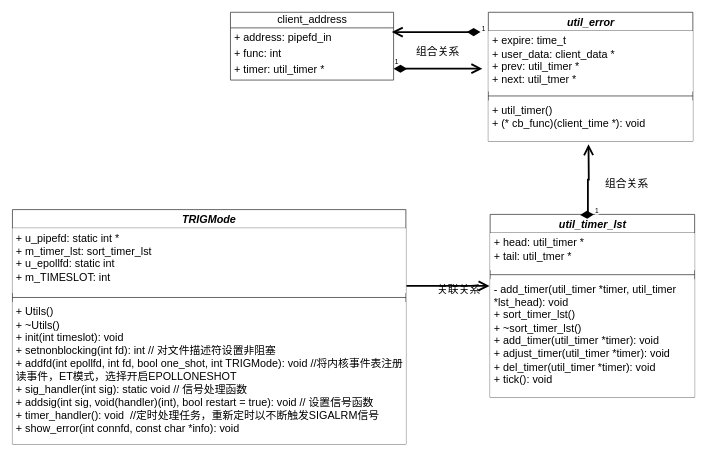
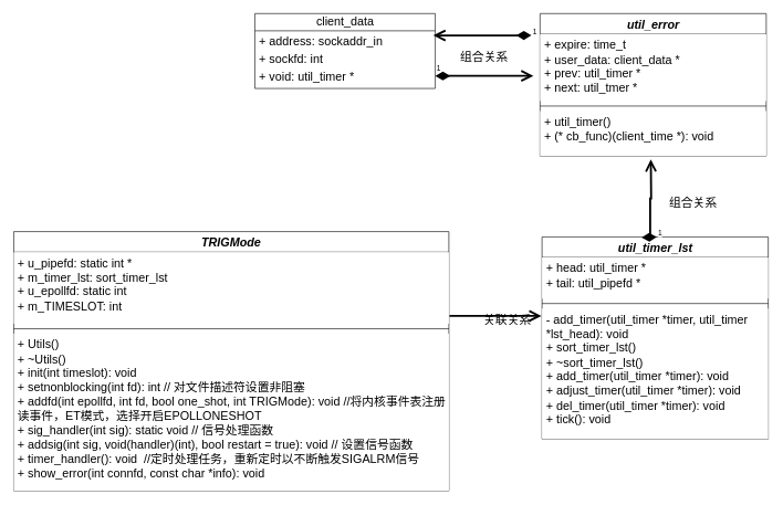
  <mxCell id="0" />
  <mxCell id="1" parent="0" />
- <mxCell id="2" value="&lt;font style=&quot;font-size: 18px;&quot;&gt;client_address&lt;/font&gt;" style="swimlane;fontStyle=0;childLayout=stackLayout;horizontal=1;startSize=26;fillColor=default;horizontalStack=0;resizeParent=1;resizeParentMax=0;resizeLast=0;collapsible=1;marginBottom=0;whiteSpace=wrap;html=1;" parent="1" vertex="1"><mxGeometry x="383.5" y="20" width="272" height="113" as="geometry" /></mxCell>
- <mxCell id="3" value="&lt;font style=&quot;font-size: 18px;&quot;&gt;+ address: pipefd_in&lt;/font&gt;" style="text;strokeColor=none;fillColor=none;align=left;verticalAlign=top;spacingLeft=4;spacingRight=4;overflow=hidden;rotatable=0;points=[[0,0.5],[1,0.5]];portConstraint=eastwest;whiteSpace=wrap;html=1;" parent="2" vertex="1"><mxGeometry y="26" width="272" height="26" as="geometry" /></mxCell>
- <mxCell id="4" value="&lt;font style=&quot;font-size: 18px;&quot;&gt;+ func: int&lt;/font&gt;" style="text;strokeColor=none;fillColor=none;align=left;verticalAlign=top;spacingLeft=4;spacingRight=4;overflow=hidden;rotatable=0;points=[[0,0.5],[1,0.5]];portConstraint=eastwest;whiteSpace=wrap;html=1;" parent="2" vertex="1"><mxGeometry y="52" width="272" height="26" as="geometry" /></mxCell>
- <mxCell id="5" value="&lt;font style=&quot;font-size: 18px;&quot;&gt;+ timer: util_timer *&lt;/font&gt;" style="text;strokeColor=none;fillColor=none;align=left;verticalAlign=top;spacingLeft=4;spacingRight=4;overflow=hidden;rotatable=0;points=[[0,0.5],[1,0.5]];portConstraint=eastwest;whiteSpace=wrap;html=1;" parent="2" vertex="1"><mxGeometry y="78" width="272" height="35" as="geometry" /></mxCell>
+ <mxCell id="2" value="&lt;font style=&quot;font-size: 18px;&quot;&gt;client_data&lt;/font&gt;" style="swimlane;fontStyle=0;childLayout=stackLayout;horizontal=1;startSize=26;fillColor=default;horizontalStack=0;resizeParent=1;resizeParentMax=0;resizeLast=0;collapsible=1;marginBottom=0;whiteSpace=wrap;html=1;" parent="1" vertex="1"><mxGeometry x="383.5" y="20" width="272" height="113" as="geometry" /></mxCell>
+ <mxCell id="3" value="&lt;font style=&quot;font-size: 18px;&quot;&gt;+ address: sockaddr_in&lt;/font&gt;" style="text;strokeColor=none;fillColor=none;align=left;verticalAlign=top;spacingLeft=4;spacingRight=4;overflow=hidden;rotatable=0;points=[[0,0.5],[1,0.5]];portConstraint=eastwest;whiteSpace=wrap;html=1;" parent="2" vertex="1"><mxGeometry y="26" width="272" height="26" as="geometry" /></mxCell>
+ <mxCell id="4" value="&lt;font style=&quot;font-size: 18px;&quot;&gt;+ sockfd: int&lt;/font&gt;" style="text;strokeColor=none;fillColor=none;align=left;verticalAlign=top;spacingLeft=4;spacingRight=4;overflow=hidden;rotatable=0;points=[[0,0.5],[1,0.5]];portConstraint=eastwest;whiteSpace=wrap;html=1;" parent="2" vertex="1"><mxGeometry y="52" width="272" height="26" as="geometry" /></mxCell>
+ <mxCell id="5" value="&lt;font style=&quot;font-size: 18px;&quot;&gt;+ void: util_timer *&lt;/font&gt;" style="text;strokeColor=none;fillColor=none;align=left;verticalAlign=top;spacingLeft=4;spacingRight=4;overflow=hidden;rotatable=0;points=[[0,0.5],[1,0.5]];portConstraint=eastwest;whiteSpace=wrap;html=1;" parent="2" vertex="1"><mxGeometry y="78" width="272" height="35" as="geometry" /></mxCell>
  <mxCell id="6" value="&lt;font style=&quot;font-size: 18px;&quot;&gt;&lt;i&gt;util_error&lt;/i&gt;&lt;/font&gt;" style="swimlane;fontStyle=1;align=center;verticalAlign=top;childLayout=stackLayout;horizontal=1;startSize=31;horizontalStack=0;resizeParent=1;resizeParentMax=0;resizeLast=0;collapsible=1;marginBottom=0;whiteSpace=wrap;html=1;" parent="1" vertex="1"><mxGeometry x="813.5" y="20" width="341" height="215" as="geometry" /></mxCell>
  <mxCell id="7" value="&lt;font style=&quot;font-size: 18px;&quot;&gt;+ expire: time_t&lt;/font&gt;&lt;div&gt;&lt;font style=&quot;font-size: 18px;&quot;&gt;+ user_data: client_data *&lt;/font&gt;&lt;/div&gt;&lt;div&gt;&lt;span style=&quot;font-size: 18px;&quot;&gt;+ prev: util_timer *&lt;/span&gt;&lt;/div&gt;&lt;div&gt;&lt;span style=&quot;font-size: 18px;&quot;&gt;+ next: util_tmer *&lt;/span&gt;&lt;/div&gt;" style="text;strokeColor=none;fillColor=default;align=left;verticalAlign=top;spacingLeft=4;spacingRight=4;overflow=hidden;rotatable=0;points=[[0,0.5],[1,0.5]];portConstraint=eastwest;whiteSpace=wrap;html=1;" parent="6" vertex="1"><mxGeometry y="31" width="341" height="101" as="geometry" /></mxCell>
  <mxCell id="8" value="" style="line;strokeWidth=1;fillColor=none;align=left;verticalAlign=middle;spacingTop=-1;spacingLeft=3;spacingRight=3;rotatable=0;labelPosition=right;points=[];portConstraint=eastwest;strokeColor=inherit;" parent="6" vertex="1"><mxGeometry y="132" width="341" height="15" as="geometry" /></mxCell>
  <mxCell id="9" value="&lt;span style=&quot;font-size: 18px;&quot;&gt;+ util_timer()&lt;/span&gt;&lt;div&gt;&lt;span style=&quot;font-size: 18px;&quot;&gt;+&amp;nbsp;&lt;/span&gt;&lt;span style=&quot;background-color: initial; font-size: 18px;&quot;&gt;(* cb_func)(client_time *): void&lt;/span&gt;&lt;/div&gt;" style="text;strokeColor=none;fillColor=default;align=left;verticalAlign=top;spacingLeft=4;spacingRight=4;overflow=hidden;rotatable=0;points=[[0,0.5],[1,0.5]];portConstraint=eastwest;whiteSpace=wrap;html=1;" parent="6" vertex="1"><mxGeometry y="147" width="341" height="68" as="geometry" /></mxCell>
  <mxCell id="10" value="1" style="endArrow=open;html=1;endSize=12;startArrow=diamondThin;startSize=14;startFill=1;edgeStyle=orthogonalEdgeStyle;align=left;verticalAlign=bottom;rounded=0;strokeWidth=3;" parent="1" edge="1"><mxGeometry x="-1" y="3" relative="1" as="geometry"><mxPoint x="655.5" y="114" as="sourcePoint" /><mxPoint x="803.5" y="114" as="targetPoint" /></mxGeometry></mxCell>
  <mxCell id="11" value="&lt;font style=&quot;font-size: 18px;&quot;&gt;组合关系&lt;/font&gt;" style="text;html=1;align=center;verticalAlign=middle;resizable=0;points=[];autosize=1;strokeColor=none;fillColor=none;" parent="1" vertex="1"><mxGeometry x="683.5" y="68" width="90" height="34" as="geometry" /></mxCell>
  <mxCell id="12" value="1" style="endArrow=open;html=1;endSize=12;startArrow=diamondThin;startSize=14;startFill=1;edgeStyle=orthogonalEdgeStyle;align=left;verticalAlign=bottom;rounded=0;strokeWidth=3;" parent="1" edge="1"><mxGeometry x="-1" y="3" relative="1" as="geometry"><mxPoint x="800.5" y="53" as="sourcePoint" /><mxPoint x="652.5" y="53" as="targetPoint" /></mxGeometry></mxCell>
  <mxCell id="13" value="&lt;span style=&quot;font-size: 18px;&quot;&gt;&lt;i&gt;util_timer_lst&lt;/i&gt;&lt;/span&gt;" style="swimlane;fontStyle=1;align=center;verticalAlign=top;childLayout=stackLayout;horizontal=1;startSize=31;horizontalStack=0;resizeParent=1;resizeParentMax=0;resizeLast=0;collapsible=1;marginBottom=0;whiteSpace=wrap;html=1;" parent="1" vertex="1"><mxGeometry x="816.5" y="357" width="341" height="305" as="geometry" /></mxCell>
  <mxCell id="14" value="1" style="endArrow=open;html=1;endSize=12;startArrow=diamondThin;startSize=14;startFill=1;edgeStyle=orthogonalEdgeStyle;align=left;verticalAlign=bottom;rounded=0;strokeWidth=3;" parent="13" edge="1"><mxGeometry x="-1" y="3" relative="1" as="geometry"><mxPoint x="173" y="4.547e-13" as="sourcePoint" /><mxPoint x="164" y="-117" as="targetPoint" /></mxGeometry></mxCell>
- <mxCell id="15" value="&lt;div&gt;&lt;span style=&quot;font-size: 18px; background-color: initial;&quot;&gt;+ head: util_timer *&lt;/span&gt;&lt;br&gt;&lt;/div&gt;&lt;div&gt;&lt;span style=&quot;font-size: 18px;&quot;&gt;+ tail: util_tmer *&lt;/span&gt;&lt;/div&gt;" style="text;strokeColor=none;fillColor=default;align=left;verticalAlign=top;spacingLeft=4;spacingRight=4;overflow=hidden;rotatable=0;points=[[0,0.5],[1,0.5]];portConstraint=eastwest;whiteSpace=wrap;html=1;" parent="13" vertex="1"><mxGeometry y="31" width="341" height="62" as="geometry" /></mxCell>
+ <mxCell id="15" value="&lt;div&gt;&lt;span style=&quot;font-size: 18px; background-color: initial;&quot;&gt;+ head: util_timer *&lt;/span&gt;&lt;br&gt;&lt;/div&gt;&lt;div&gt;&lt;span style=&quot;font-size: 18px;&quot;&gt;+ tail: util_pipefd *&lt;/span&gt;&lt;/div&gt;" style="text;strokeColor=none;fillColor=default;align=left;verticalAlign=top;spacingLeft=4;spacingRight=4;overflow=hidden;rotatable=0;points=[[0,0.5],[1,0.5]];portConstraint=eastwest;whiteSpace=wrap;html=1;" parent="13" vertex="1"><mxGeometry y="31" width="341" height="62" as="geometry" /></mxCell>
  <mxCell id="16" value="" style="line;strokeWidth=1;fillColor=none;align=left;verticalAlign=middle;spacingTop=-1;spacingLeft=3;spacingRight=3;rotatable=0;labelPosition=right;points=[];portConstraint=eastwest;strokeColor=inherit;" parent="13" vertex="1"><mxGeometry y="93" width="341" height="15" as="geometry" /></mxCell>
  <mxCell id="17" value="&lt;div&gt;&lt;span style=&quot;font-size: 18px;&quot;&gt;- add_timer&lt;/span&gt;&lt;span style=&quot;background-color: initial; font-size: 18px;&quot;&gt;(util_timer *timer, util_timer *lst_head)&lt;/span&gt;&lt;span style=&quot;font-size: 18px; background-color: initial;&quot;&gt;: void&lt;/span&gt;&lt;/div&gt;&lt;span style=&quot;font-size: 18px;&quot;&gt;+&amp;nbsp;sort_timer_lst()&lt;/span&gt;&lt;div&gt;&lt;span style=&quot;font-size: 18px;&quot;&gt;+ ~sort_timer_lst()&lt;/span&gt;&lt;br&gt;&lt;/div&gt;&lt;div&gt;&lt;span style=&quot;font-size: 18px;&quot;&gt;+&amp;nbsp;&lt;/span&gt;&lt;span style=&quot;background-color: initial; font-size: 18px;&quot;&gt;add_timer(util_timer *timer): void&lt;/span&gt;&lt;/div&gt;&lt;div&gt;&lt;span style=&quot;background-color: initial; font-size: 18px;&quot;&gt;+&amp;nbsp;&lt;/span&gt;&lt;span style=&quot;background-color: initial; font-size: 18px;&quot;&gt;adjust_timer(util_timer *timer): void&lt;/span&gt;&lt;/div&gt;&lt;div&gt;&lt;span style=&quot;background-color: initial; font-size: 18px;&quot;&gt;+&amp;nbsp;&lt;/span&gt;&lt;span style=&quot;background-color: initial; font-size: 18px;&quot;&gt;del_timer(util_timer *timer): void&lt;/span&gt;&lt;/div&gt;&lt;div&gt;&lt;span style=&quot;background-color: initial; font-size: 18px;&quot;&gt;+ tick(): void&lt;/span&gt;&lt;/div&gt;" style="text;strokeColor=none;fillColor=default;align=left;verticalAlign=top;spacingLeft=4;spacingRight=4;overflow=hidden;rotatable=0;points=[[0,0.5],[1,0.5]];portConstraint=eastwest;whiteSpace=wrap;html=1;" parent="13" vertex="1"><mxGeometry y="108" width="341" height="197" as="geometry" /></mxCell>
  <mxCell id="18" value="&lt;font style=&quot;font-size: 18px;&quot;&gt;组合关系&lt;/font&gt;" style="text;html=1;align=center;verticalAlign=middle;resizable=0;points=[];autosize=1;strokeColor=none;fillColor=none;" parent="1" vertex="1"><mxGeometry x="998.5" y="288" width="90" height="34" as="geometry" /></mxCell>
  <mxCell id="19" value="&lt;span style=&quot;font-size: 18px;&quot;&gt;&lt;i&gt;TRIGMode&lt;/i&gt;&lt;/span&gt;" style="swimlane;fontStyle=1;align=center;verticalAlign=top;childLayout=stackLayout;horizontal=1;startSize=31;horizontalStack=0;resizeParent=1;resizeParentMax=0;resizeLast=0;collapsible=1;marginBottom=0;whiteSpace=wrap;html=1;" parent="1" vertex="1"><mxGeometry x="20" y="349" width="656" height="391" as="geometry" /></mxCell>
  <mxCell id="20" value="&lt;div&gt;&lt;span style=&quot;font-size: 18px;&quot;&gt;+ u_pipefd:&amp;nbsp;&lt;/span&gt;&lt;span style=&quot;font-size: 18px; background-color: initial;&quot;&gt;static int *&lt;/span&gt;&lt;/div&gt;&lt;div&gt;&lt;span style=&quot;font-size: 18px; background-color: initial;&quot;&gt;+ m_timer_lst:&amp;nbsp;&lt;/span&gt;&lt;span style=&quot;font-size: 18px; background-color: initial;&quot;&gt;sort_timer_lst&lt;/span&gt;&lt;/div&gt;&lt;div&gt;&lt;span style=&quot;font-size: 18px;&quot;&gt;+ u_epollfd:&amp;nbsp;&lt;/span&gt;&lt;span style=&quot;font-size: 18px; background-color: initial;&quot;&gt;static int&lt;/span&gt;&lt;/div&gt;&lt;div&gt;&lt;span style=&quot;font-size: 18px;&quot;&gt;+ m_TIMESLOT:&amp;nbsp;&lt;/span&gt;&lt;span style=&quot;font-size: 18px; background-color: initial;&quot;&gt;int&lt;/span&gt;&lt;/div&gt;" style="text;strokeColor=none;fillColor=default;align=left;verticalAlign=top;spacingLeft=4;spacingRight=4;overflow=hidden;rotatable=0;points=[[0,0.5],[1,0.5]];portConstraint=eastwest;whiteSpace=wrap;html=1;" parent="19" vertex="1"><mxGeometry y="31" width="656" height="108" as="geometry" /></mxCell>
  <mxCell id="21" value="" style="line;strokeWidth=1;fillColor=none;align=left;verticalAlign=middle;spacingTop=-1;spacingLeft=3;spacingRight=3;rotatable=0;labelPosition=right;points=[];portConstraint=eastwest;strokeColor=inherit;" parent="19" vertex="1"><mxGeometry y="139" width="656" height="15" as="geometry" /></mxCell>
  <mxCell id="22" value="&lt;div&gt;&lt;span style=&quot;font-size: 18px;&quot;&gt;+ Utils()&lt;/span&gt;&lt;/div&gt;&lt;div&gt;&lt;span style=&quot;font-size: 18px;&quot;&gt;+&lt;/span&gt;&lt;span style=&quot;background-color: initial; font-size: 18px;&quot;&gt;&amp;nbsp;~Utils()&lt;/span&gt;&lt;/div&gt;&lt;div&gt;&lt;span style=&quot;background-color: initial;&quot;&gt;&lt;span style=&quot;font-size: 18px;&quot;&gt;+ init(int timeslot):&amp;nbsp;&lt;/span&gt;&lt;/span&gt;&lt;span style=&quot;font-size: 18px; background-color: initial;&quot;&gt;void&lt;/span&gt;&lt;span style=&quot;background-color: initial;&quot;&gt;&lt;br&gt;&lt;/span&gt;&lt;/div&gt;&lt;div&gt;&lt;span style=&quot;font-size: 18px; background-color: initial;&quot;&gt;+&amp;nbsp;&lt;/span&gt;&lt;span style=&quot;background-color: initial; font-size: 18px;&quot;&gt;setnonblocking(int fd):&amp;nbsp;&lt;/span&gt;&lt;span style=&quot;font-size: 18px; background-color: initial;&quot;&gt;int&lt;/span&gt;&lt;span style=&quot;font-size: 18px; background-color: initial;&quot;&gt;&amp;nbsp;// 对文件描述符设置非阻塞&lt;/span&gt;&lt;/div&gt;&lt;div&gt;&lt;span style=&quot;background-color: initial;&quot;&gt;&lt;span style=&quot;font-size: 18px;&quot;&gt;+ addfd(int epollfd, int fd, bool one_shot, int TRIGMode):&amp;nbsp;&lt;/span&gt;&lt;/span&gt;&lt;span style=&quot;font-size: 18px; background-color: initial;&quot;&gt;void&amp;nbsp;&lt;/span&gt;&lt;span style=&quot;background-color: initial; font-size: 18px;&quot;&gt;//将内核事件表注册读事件，ET模式，选择开启EPOLLONESHOT&lt;/span&gt;&lt;span style=&quot;background-color: initial;&quot;&gt;&lt;br&gt;&lt;/span&gt;&lt;/div&gt;&lt;div&gt;&lt;span style=&quot;background-color: initial; font-size: 18px;&quot;&gt;+&lt;/span&gt;&lt;span style=&quot;background-color: initial; font-size: 18px;&quot;&gt;&amp;nbsp;sig_handler(int sig):&amp;nbsp;&lt;/span&gt;&lt;span style=&quot;font-size: 18px; background-color: initial;&quot;&gt;static void // 信号处理函数&lt;/span&gt;&lt;/div&gt;&lt;div&gt;&lt;span style=&quot;font-size: 18px; background-color: initial;&quot;&gt;+&amp;nbsp;&lt;/span&gt;&lt;span style=&quot;background-color: initial; font-size: 18px;&quot;&gt;addsig(int sig, void(handler)(int), bool restart = true):&amp;nbsp;&lt;/span&gt;&lt;span style=&quot;font-size: 18px; background-color: initial;&quot;&gt;void&lt;/span&gt;&lt;span style=&quot;font-size: 18px; background-color: initial;&quot;&gt;&amp;nbsp;// 设置信号函数&lt;/span&gt;&lt;/div&gt;&lt;div&gt;&lt;span style=&quot;font-size: 18px; background-color: initial;&quot;&gt;+&lt;/span&gt;&lt;span style=&quot;background-color: initial; font-size: 18px;&quot;&gt;&amp;nbsp;timer_handler():&amp;nbsp;&lt;/span&gt;&lt;span style=&quot;font-size: 18px; background-color: initial;&quot;&gt;void&amp;nbsp;&lt;/span&gt;&lt;span style=&quot;background-color: initial; font-size: 18px;&quot;&gt;&amp;nbsp;&lt;/span&gt;&lt;span style=&quot;background-color: initial; font-size: 18px;&quot;&gt;//定时处理任务，重新定时以不断触发SIGALRM信号&lt;/span&gt;&lt;/div&gt;&lt;div&gt;&lt;span style=&quot;background-color: initial; font-size: 18px;&quot;&gt;+&amp;nbsp;&lt;/span&gt;&lt;span style=&quot;background-color: initial; font-size: 18px;&quot;&gt;show_error(int connfd, const char *info):&amp;nbsp;&lt;/span&gt;&lt;span style=&quot;font-size: 18px; background-color: initial;&quot;&gt;void&lt;/span&gt;&lt;span style=&quot;font-size: 18px; background-color: initial;&quot;&gt;&amp;nbsp;&lt;/span&gt;&lt;/div&gt;" style="text;strokeColor=none;fillColor=default;align=left;verticalAlign=top;spacingLeft=4;spacingRight=4;overflow=hidden;rotatable=0;points=[[0,0.5],[1,0.5]];portConstraint=eastwest;whiteSpace=wrap;html=1;" parent="19" vertex="1"><mxGeometry y="154" width="656" height="237" as="geometry" /></mxCell>
  <mxCell id="23" value="&lt;font style=&quot;font-size: 18px;&quot;&gt;关联关系&lt;/font&gt;" style="text;html=1;align=center;verticalAlign=middle;resizable=0;points=[];autosize=1;strokeColor=none;fillColor=none;" parent="1" vertex="1"><mxGeometry x="718.5" y="466" width="90" height="34" as="geometry" /></mxCell>
  <mxCell id="24" value="" style="endArrow=open;endFill=1;endSize=12;html=1;rounded=0;strokeWidth=3;entryX=1;entryY=0.835;entryDx=0;entryDy=0;entryPerimeter=0;" parent="1" edge="1"><mxGeometry width="160" relative="1" as="geometry"><mxPoint x="677" y="476" as="sourcePoint" /><mxPoint x="815.5" y="476.18" as="targetPoint" /></mxGeometry></mxCell>
